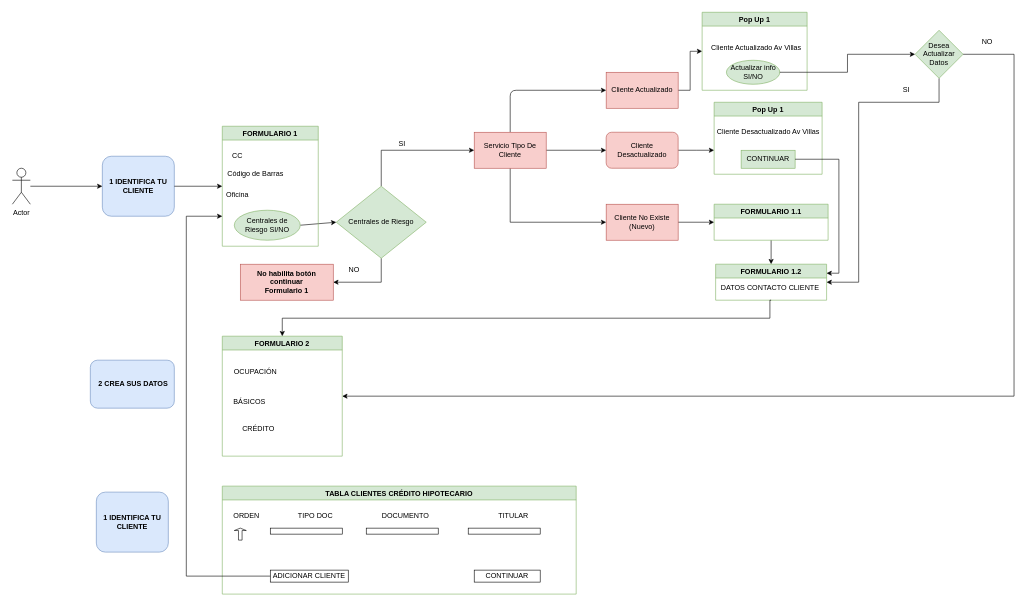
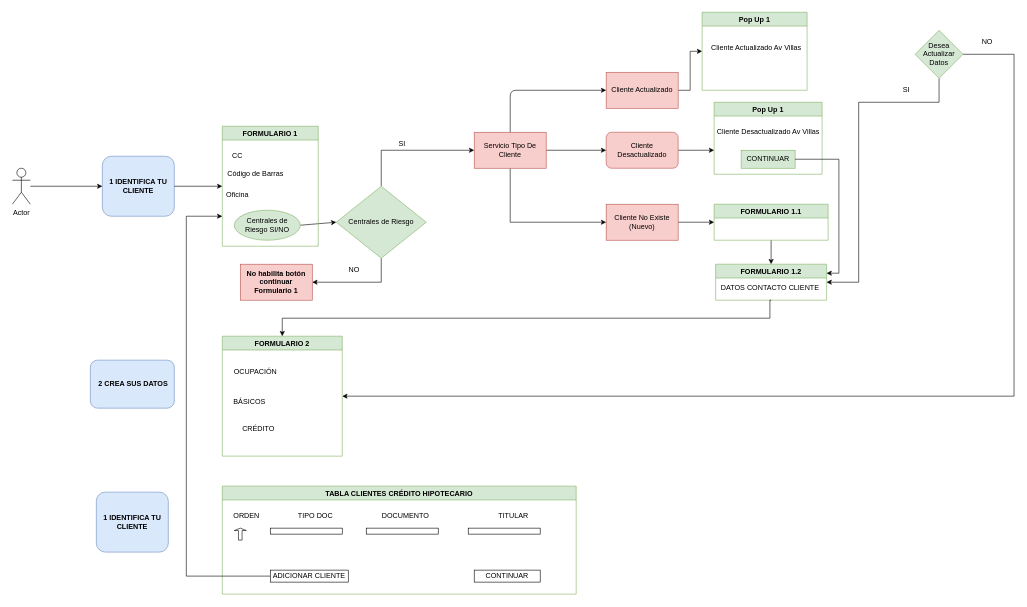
  <mxCell id="0" />
  <mxCell id="1" parent="0" />
  <mxCell id="2" value="&lt;b&gt;1 IDENTIFICA TU CLIENTE&lt;/b&gt;" style="rounded=1;whiteSpace=wrap;html=1;fillColor=#dae8fc;strokeColor=#6c8ebf;" parent="1" vertex="1"><mxGeometry x="170" y="260" width="120" height="100" as="geometry" /></mxCell>
  <mxCell id="3" value="Actor" style="shape=umlActor;verticalLabelPosition=bottom;verticalAlign=top;html=1;outlineConnect=0;" parent="1" vertex="1"><mxGeometry x="20" y="280" width="30" height="60" as="geometry" /></mxCell>
  <mxCell id="4" value="" style="endArrow=classic;html=1;" parent="1" source="3" target="2" edge="1"><mxGeometry width="50" height="50" relative="1" as="geometry"><mxPoint x="210" y="460" as="sourcePoint" /><mxPoint x="260" y="410" as="targetPoint" /></mxGeometry></mxCell>
  <mxCell id="5" value="" style="endArrow=classic;html=1;exitX=1;exitY=0.5;exitDx=0;exitDy=0;entryX=0;entryY=0.5;entryDx=0;entryDy=0;" parent="1" source="2" target="28" edge="1"><mxGeometry width="50" height="50" relative="1" as="geometry"><mxPoint x="480" y="340" as="sourcePoint" /><mxPoint x="390" y="330" as="targetPoint" /></mxGeometry></mxCell>
  <mxCell id="6" style="edgeStyle=orthogonalEdgeStyle;rounded=0;orthogonalLoop=1;jettySize=auto;html=1;entryX=1;entryY=0.5;entryDx=0;entryDy=0;" parent="1" source="8" target="39" edge="1"><mxGeometry relative="1" as="geometry"><Array as="points"><mxPoint x="635" y="470" /></Array></mxGeometry></mxCell>
  <mxCell id="7" style="edgeStyle=orthogonalEdgeStyle;rounded=0;orthogonalLoop=1;jettySize=auto;html=1;entryX=0;entryY=0.5;entryDx=0;entryDy=0;" parent="1" source="8" target="21" edge="1"><mxGeometry relative="1" as="geometry"><Array as="points"><mxPoint x="635" y="250" /></Array></mxGeometry></mxCell>
  <mxCell id="8" value="Centrales de Riesgo" style="rhombus;whiteSpace=wrap;html=1;fillColor=#d5e8d4;strokeColor=#82b366;" parent="1" vertex="1"><mxGeometry x="560" y="310" width="150" height="120" as="geometry" /></mxCell>
  <mxCell id="9" value="" style="endArrow=classic;html=1;entryX=0;entryY=0.5;entryDx=0;entryDy=0;exitX=1;exitY=0.5;exitDx=0;exitDy=0;" parent="1" source="29" target="8" edge="1"><mxGeometry width="50" height="50" relative="1" as="geometry"><mxPoint x="530" y="360" as="sourcePoint" /><mxPoint x="620" y="410" as="targetPoint" /></mxGeometry></mxCell>
  <mxCell id="10" value="SI" style="text;html=1;strokeColor=none;fillColor=none;align=center;verticalAlign=middle;whiteSpace=wrap;rounded=0;" parent="1" vertex="1"><mxGeometry x="650" y="230" width="40" height="20" as="geometry" /></mxCell>
  <mxCell id="11" value="NO" style="text;html=1;strokeColor=none;fillColor=none;align=center;verticalAlign=middle;whiteSpace=wrap;rounded=0;" parent="1" vertex="1"><mxGeometry x="570" y="440" width="40" height="20" as="geometry" /></mxCell>
  <mxCell id="12" style="edgeStyle=orthogonalEdgeStyle;rounded=0;orthogonalLoop=1;jettySize=auto;html=1;entryX=0;entryY=0.5;entryDx=0;entryDy=0;" parent="1" source="13" target="22" edge="1"><mxGeometry relative="1" as="geometry" /></mxCell>
  <mxCell id="13" value="Cliente Actualizado" style="rounded=0;whiteSpace=wrap;html=1;fillColor=#f8cecc;strokeColor=#b85450;" parent="1" vertex="1"><mxGeometry x="1010" y="120" width="120" height="60" as="geometry" /></mxCell>
  <mxCell id="14" style="edgeStyle=orthogonalEdgeStyle;rounded=0;orthogonalLoop=1;jettySize=auto;html=1;" parent="1" source="15" edge="1"><mxGeometry relative="1" as="geometry"><mxPoint x="1190" y="250" as="targetPoint" /></mxGeometry></mxCell>
  <mxCell id="15" value="Cliente Desactualizado" style="whiteSpace=wrap;html=1;fillColor=#f8cecc;strokeColor=#b85450;rounded=1;" parent="1" vertex="1"><mxGeometry x="1010" y="220" width="120" height="60" as="geometry" /></mxCell>
  <mxCell id="16" style="edgeStyle=orthogonalEdgeStyle;rounded=0;orthogonalLoop=1;jettySize=auto;html=1;entryX=0;entryY=0.5;entryDx=0;entryDy=0;" parent="1" source="17" target="35" edge="1"><mxGeometry relative="1" as="geometry" /></mxCell>
  <mxCell id="17" value="Cliente No Existe (Nuevo)" style="rounded=0;whiteSpace=wrap;html=1;fillColor=#f8cecc;strokeColor=#b85450;" parent="1" vertex="1"><mxGeometry x="1010" y="340" width="120" height="60" as="geometry" /></mxCell>
  <mxCell id="18" value="" style="endArrow=classic;html=1;entryX=0;entryY=0.5;entryDx=0;entryDy=0;exitX=0.5;exitY=0;exitDx=0;exitDy=0;" parent="1" source="21" target="13" edge="1"><mxGeometry width="50" height="50" relative="1" as="geometry"><mxPoint x="930" y="190" as="sourcePoint" /><mxPoint x="800" y="230" as="targetPoint" /><Array as="points"><mxPoint x="850" y="150" /></Array></mxGeometry></mxCell>
  <mxCell id="19" value="" style="endArrow=classic;html=1;entryX=0;entryY=0.5;entryDx=0;entryDy=0;exitX=1;exitY=0.5;exitDx=0;exitDy=0;" parent="1" source="21" target="15" edge="1"><mxGeometry width="50" height="50" relative="1" as="geometry"><mxPoint x="920" y="280" as="sourcePoint" /><mxPoint x="830" y="260" as="targetPoint" /></mxGeometry></mxCell>
  <mxCell id="20" style="edgeStyle=orthogonalEdgeStyle;rounded=0;orthogonalLoop=1;jettySize=auto;html=1;entryX=0;entryY=0.5;entryDx=0;entryDy=0;" parent="1" source="21" target="17" edge="1"><mxGeometry relative="1" as="geometry"><Array as="points"><mxPoint x="850" y="370" /></Array></mxGeometry></mxCell>
  <mxCell id="21" value="Servicio Tipo De Cliente" style="rounded=0;whiteSpace=wrap;html=1;fillColor=#f8cecc;strokeColor=#b85450;" parent="1" vertex="1"><mxGeometry x="790" y="220" width="120" height="60" as="geometry" /></mxCell>
  <mxCell id="22" value="Pop Up 1" style="swimlane;fillColor=#d5e8d4;strokeColor=#82b366;" parent="1" vertex="1"><mxGeometry x="1170" y="20" width="175" height="130" as="geometry" /></mxCell>
  <mxCell id="23" value="Cliente Actualizado Av Villas" style="text;html=1;align=center;verticalAlign=middle;resizable=0;points=[];autosize=1;strokeColor=none;fillColor=none;" parent="22" vertex="1"><mxGeometry x="5" y="50" width="170" height="20" as="geometry" /></mxCell>
- <mxCell id="24" value="Actualizar info SI/NO" style="ellipse;whiteSpace=wrap;html=1;fillColor=#d5e8d4;strokeColor=#82b366;" parent="22" vertex="1"><mxGeometry x="40.5" y="80" width="89" height="40" as="geometry" /></mxCell>
  <mxCell id="25" style="edgeStyle=orthogonalEdgeStyle;rounded=0;orthogonalLoop=1;jettySize=auto;html=1;entryX=1;entryY=0.5;entryDx=0;entryDy=0;" parent="1" source="27" target="36" edge="1"><mxGeometry relative="1" as="geometry"><mxPoint x="1500" y="510" as="targetPoint" /><Array as="points"><mxPoint x="1565" y="170" /><mxPoint x="1431" y="170" /><mxPoint x="1431" y="470" /></Array></mxGeometry></mxCell>
  <mxCell id="26" style="edgeStyle=orthogonalEdgeStyle;rounded=0;orthogonalLoop=1;jettySize=auto;html=1;entryX=1;entryY=0.5;entryDx=0;entryDy=0;" parent="1" source="27" target="41" edge="1"><mxGeometry relative="1" as="geometry"><Array as="points"><mxPoint x="1690" y="90" /><mxPoint x="1690" y="660" /></Array></mxGeometry></mxCell>
  <mxCell id="27" value="Desea Actualizar Datos" style="rhombus;whiteSpace=wrap;html=1;fillColor=#d5e8d4;strokeColor=#82b366;" parent="1" vertex="1"><mxGeometry x="1525" y="50" width="80" height="80" as="geometry" /></mxCell>
  <mxCell id="28" value="FORMULARIO 1" style="swimlane;fillColor=#d5e8d4;strokeColor=#82b366;" parent="1" vertex="1"><mxGeometry x="370" y="210" width="160" height="200" as="geometry" /></mxCell>
  <mxCell id="29" value="Centrales de Riesgo SI/NO" style="ellipse;whiteSpace=wrap;html=1;fillColor=#d5e8d4;strokeColor=#82b366;" parent="28" vertex="1"><mxGeometry x="20" y="140" width="110" height="50" as="geometry" /></mxCell>
  <mxCell id="30" value="Oficina" style="text;html=1;align=center;verticalAlign=middle;resizable=0;points=[];autosize=1;strokeColor=none;fillColor=none;" parent="28" vertex="1"><mxGeometry y="105" width="50" height="20" as="geometry" /></mxCell>
  <mxCell id="31" value="Código de Barras" style="text;html=1;align=center;verticalAlign=middle;resizable=0;points=[];autosize=1;strokeColor=none;fillColor=none;" parent="28" vertex="1"><mxGeometry y="70" width="110" height="20" as="geometry" /></mxCell>
  <mxCell id="32" value="CC" style="text;html=1;align=center;verticalAlign=middle;resizable=0;points=[];autosize=1;strokeColor=none;fillColor=none;" parent="28" vertex="1"><mxGeometry x="10" y="40" width="30" height="20" as="geometry" /></mxCell>
- <mxCell id="33" style="edgeStyle=orthogonalEdgeStyle;rounded=0;orthogonalLoop=1;jettySize=auto;html=1;entryX=0;entryY=0.5;entryDx=0;entryDy=0;" parent="1" source="24" target="27" edge="1"><mxGeometry relative="1" as="geometry" /></mxCell>
  <mxCell id="34" style="edgeStyle=orthogonalEdgeStyle;rounded=0;orthogonalLoop=1;jettySize=auto;html=1;entryX=0.5;entryY=0;entryDx=0;entryDy=0;" parent="1" source="35" target="36" edge="1"><mxGeometry relative="1" as="geometry" /></mxCell>
  <mxCell id="35" value="FORMULARIO 1.1" style="swimlane;fillColor=#d5e8d4;strokeColor=#82b366;" parent="1" vertex="1"><mxGeometry x="1190" y="340" width="190" height="60" as="geometry" /></mxCell>
  <mxCell id="36" value="FORMULARIO 1.2" style="swimlane;fillColor=#d5e8d4;strokeColor=#82b366;" parent="1" vertex="1"><mxGeometry x="1192.5" y="440" width="185" height="60" as="geometry" /></mxCell>
  <mxCell id="37" value="DATOS CONTACTO CLIENTE" style="text;html=1;align=center;verticalAlign=middle;resizable=0;points=[];autosize=1;strokeColor=none;fillColor=none;" parent="36" vertex="1"><mxGeometry y="30" width="180" height="20" as="geometry" /></mxCell>
  <mxCell id="38" value="SI" style="text;html=1;align=center;verticalAlign=middle;resizable=0;points=[];autosize=1;strokeColor=none;fillColor=none;" parent="1" vertex="1"><mxGeometry x="1495" y="140" width="30" height="20" as="geometry" /></mxCell>
- <mxCell id="39" value="&lt;b&gt;No habilita botón continuar&lt;br&gt;Formulario 1&lt;/b&gt;" style="rounded=0;whiteSpace=wrap;html=1;fillColor=#f8cecc;strokeColor=#b85450;" parent="1" vertex="1"><mxGeometry x="400" y="440" width="155" height="60" as="geometry" /></mxCell>
+ <mxCell id="39" value="&lt;b&gt;No habilita botón continuar&lt;br&gt;Formulario 1&lt;/b&gt;" style="rounded=0;whiteSpace=wrap;html=1;fillColor=#f8cecc;strokeColor=#b85450;" parent="1" vertex="1"><mxGeometry x="400" y="440" width="120" height="60" as="geometry" /></mxCell>
  <mxCell id="40" value="&lt;b&gt;&amp;nbsp;2 CREA SUS DATOS&lt;/b&gt;" style="rounded=1;whiteSpace=wrap;html=1;fillColor=#dae8fc;strokeColor=#6c8ebf;" parent="1" vertex="1"><mxGeometry x="150" y="600" width="140" height="80" as="geometry" /></mxCell>
  <mxCell id="41" value="FORMULARIO 2" style="swimlane;fillColor=#d5e8d4;strokeColor=#82b366;" parent="1" vertex="1"><mxGeometry x="370" y="560" width="200" height="200" as="geometry" /></mxCell>
  <mxCell id="42" value="OCUPACIÓN" style="text;html=1;align=center;verticalAlign=middle;resizable=0;points=[];autosize=1;strokeColor=none;fillColor=none;" parent="41" vertex="1"><mxGeometry x="10" y="50" width="90" height="20" as="geometry" /></mxCell>
  <mxCell id="43" value="CRÉDITO" style="text;html=1;align=center;verticalAlign=middle;resizable=0;points=[];autosize=1;strokeColor=none;fillColor=none;" parent="41" vertex="1"><mxGeometry x="10" y="144.5" width="100" height="20" as="geometry" /></mxCell>
  <mxCell id="44" value="BÁSICOS" style="text;html=1;align=center;verticalAlign=middle;resizable=0;points=[];autosize=1;strokeColor=none;fillColor=none;" parent="41" vertex="1"><mxGeometry x="10" y="100" width="70" height="20" as="geometry" /></mxCell>
  <mxCell id="45" value="NO" style="text;html=1;align=center;verticalAlign=middle;resizable=0;points=[];autosize=1;strokeColor=none;fillColor=none;" parent="1" vertex="1"><mxGeometry x="1630" y="60" width="30" height="20" as="geometry" /></mxCell>
  <mxCell id="46" value="Pop Up 1" style="swimlane;fillColor=#d5e8d4;strokeColor=#82b366;" parent="1" vertex="1"><mxGeometry x="1190" y="170" width="180" height="120" as="geometry" /></mxCell>
  <mxCell id="47" value="Cliente Desactualizado Av Villas" style="text;html=1;align=center;verticalAlign=middle;resizable=0;points=[];autosize=1;strokeColor=none;fillColor=none;" parent="46" vertex="1"><mxGeometry x="-5" y="40" width="190" height="20" as="geometry" /></mxCell>
  <mxCell id="48" value="CONTINUAR" style="whiteSpace=wrap;html=1;fillColor=#d5e8d4;strokeColor=#82b366;" parent="46" vertex="1"><mxGeometry x="45" y="80" width="90" height="30" as="geometry" /></mxCell>
  <mxCell id="49" style="edgeStyle=orthogonalEdgeStyle;rounded=0;orthogonalLoop=1;jettySize=auto;html=1;entryX=1;entryY=0.25;entryDx=0;entryDy=0;" parent="1" source="48" target="36" edge="1"><mxGeometry relative="1" as="geometry"><Array as="points"><mxPoint x="1398" y="265" /><mxPoint x="1398" y="455" /></Array></mxGeometry></mxCell>
  <mxCell id="50" style="edgeStyle=orthogonalEdgeStyle;rounded=0;orthogonalLoop=1;jettySize=auto;html=1;entryX=0.5;entryY=0;entryDx=0;entryDy=0;exitX=0.5;exitY=1;exitDx=0;exitDy=0;" parent="1" source="36" target="41" edge="1"><mxGeometry relative="1" as="geometry"><Array as="points"><mxPoint x="1283" y="500" /><mxPoint x="1283" y="530" /><mxPoint x="470" y="530" /></Array></mxGeometry></mxCell>
  <mxCell id="51" value="&lt;b&gt;1 IDENTIFICA TU CLIENTE&lt;/b&gt;" style="rounded=1;whiteSpace=wrap;html=1;fillColor=#dae8fc;strokeColor=#6c8ebf;" parent="1" vertex="1"><mxGeometry x="160" y="820" width="120" height="100" as="geometry" /></mxCell>
  <mxCell id="52" value="TABLA CLIENTES CRÉDITO HIPOTECARIO" style="swimlane;fillColor=#d5e8d4;strokeColor=#82b366;" parent="1" vertex="1"><mxGeometry x="370" y="810" width="590" height="180" as="geometry" /></mxCell>
  <mxCell id="53" value="DOCUMENTO" style="text;html=1;align=center;verticalAlign=middle;resizable=0;points=[];autosize=1;strokeColor=none;fillColor=none;" parent="52" vertex="1"><mxGeometry x="260" y="40" width="90" height="20" as="geometry" /></mxCell>
  <mxCell id="54" value="TITULAR" style="text;html=1;align=center;verticalAlign=middle;resizable=0;points=[];autosize=1;strokeColor=none;fillColor=none;" parent="52" vertex="1"><mxGeometry x="450" y="40" width="70" height="20" as="geometry" /></mxCell>
  <mxCell id="55" value="TIPO DOC" style="text;html=1;align=center;verticalAlign=middle;resizable=0;points=[];autosize=1;strokeColor=none;fillColor=none;" parent="52" vertex="1"><mxGeometry x="120" y="40" width="70" height="20" as="geometry" /></mxCell>
  <mxCell id="56" value="ORDEN" style="text;html=1;align=center;verticalAlign=middle;resizable=0;points=[];autosize=1;strokeColor=none;fillColor=none;" parent="52" vertex="1"><mxGeometry x="10" y="40" width="60" height="20" as="geometry" /></mxCell>
  <mxCell id="57" value="" style="shape=singleArrow;direction=north;whiteSpace=wrap;html=1;" parent="52" vertex="1"><mxGeometry x="20" y="70" width="20" height="20" as="geometry" /></mxCell>
  <mxCell id="58" value="ADICIONAR CLIENTE" style="whiteSpace=wrap;html=1;" parent="52" vertex="1"><mxGeometry x="80" y="140" width="130" height="20" as="geometry" /></mxCell>
  <mxCell id="59" value="CONTINUAR" style="whiteSpace=wrap;html=1;" parent="52" vertex="1"><mxGeometry x="420" y="140" width="110" height="20" as="geometry" /></mxCell>
  <mxCell id="60" value="" style="rounded=0;whiteSpace=wrap;html=1;" parent="52" vertex="1"><mxGeometry x="80" y="70" width="120" height="10" as="geometry" /></mxCell>
  <mxCell id="61" value="" style="rounded=0;whiteSpace=wrap;html=1;" parent="52" vertex="1"><mxGeometry x="240" y="70" width="120" height="10" as="geometry" /></mxCell>
  <mxCell id="62" value="" style="rounded=0;whiteSpace=wrap;html=1;" parent="52" vertex="1"><mxGeometry x="410" y="70" width="120" height="10" as="geometry" /></mxCell>
  <mxCell id="63" style="edgeStyle=orthogonalEdgeStyle;rounded=0;orthogonalLoop=1;jettySize=auto;html=1;entryX=0;entryY=0.75;entryDx=0;entryDy=0;" parent="1" source="58" target="28" edge="1"><mxGeometry relative="1" as="geometry"><mxPoint x="350" y="268" as="targetPoint" /><Array as="points"><mxPoint x="310" y="960" /><mxPoint x="310" y="360" /></Array></mxGeometry></mxCell>
